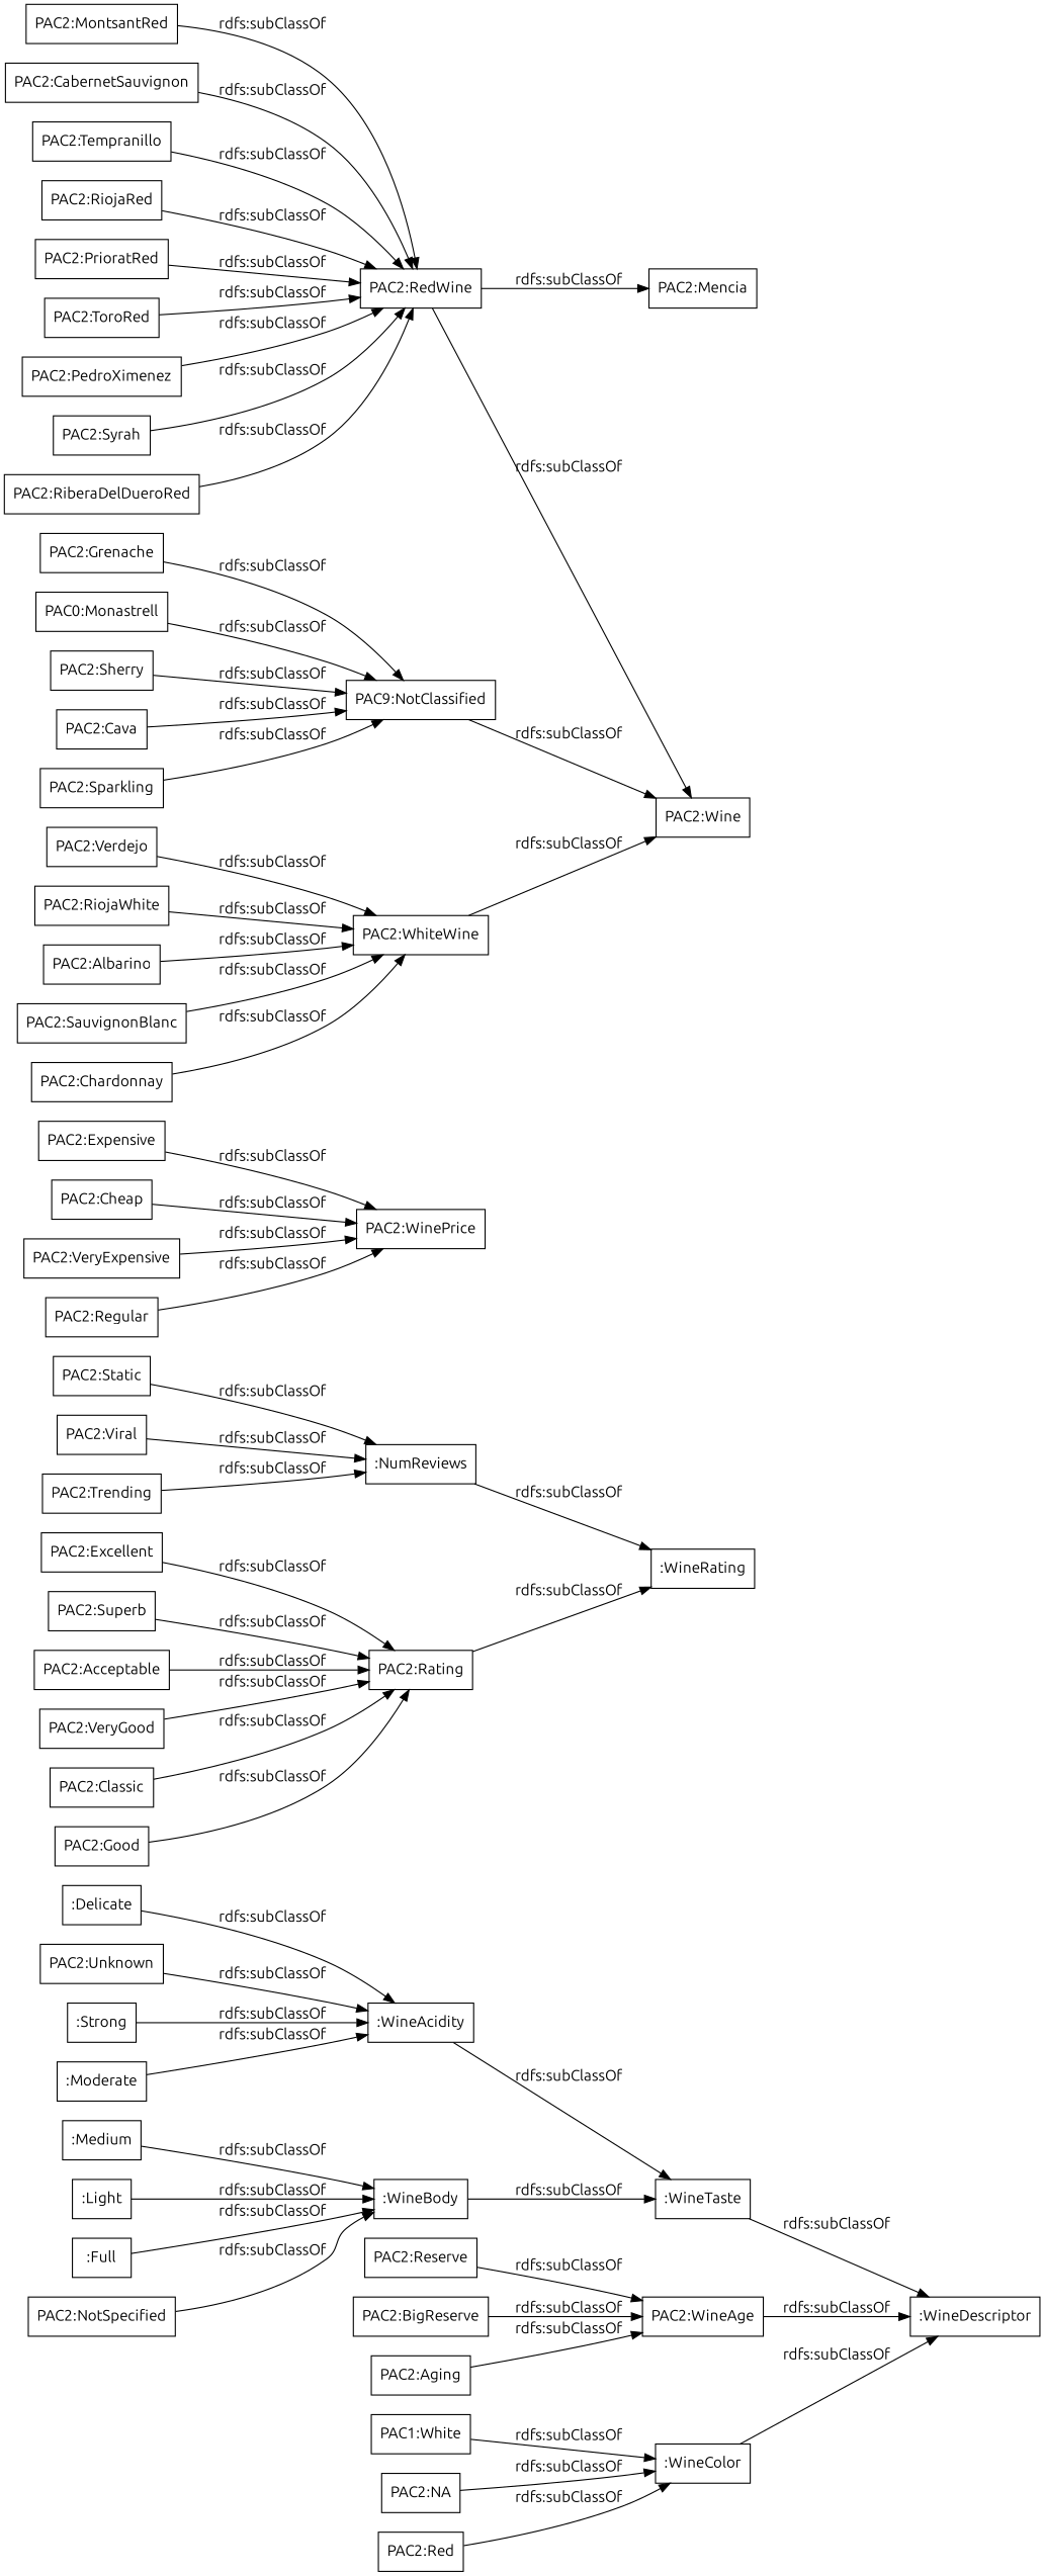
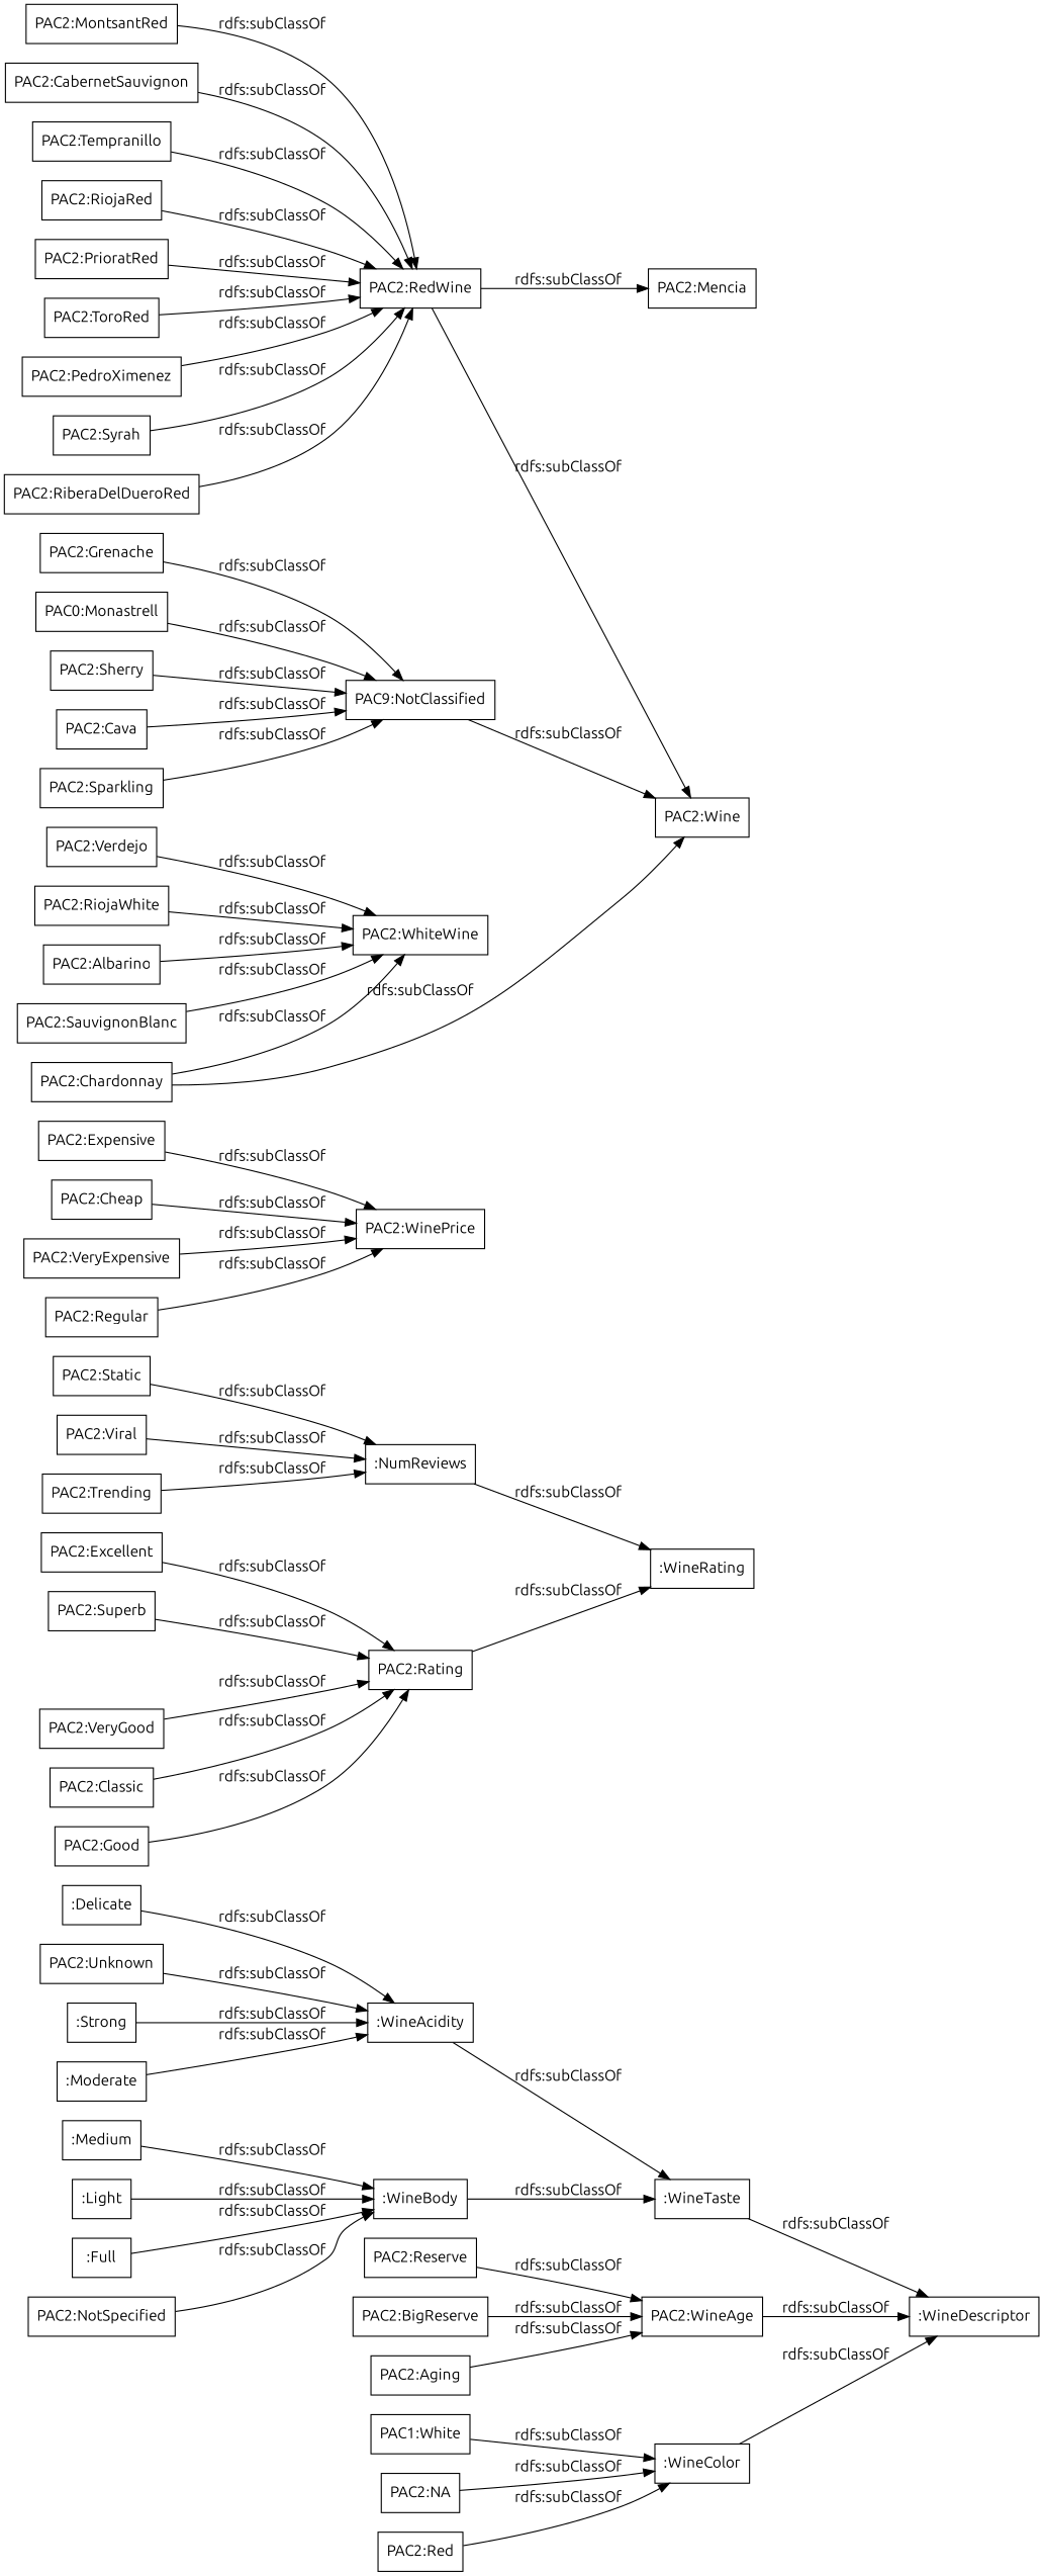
  digraph {
    fontname=Ubuntu
    rankdir=LR
    node [color=black fontname=Ubuntu shape=rectangle]
    edge [fontname=Ubuntu]
    n1 [label="PAC1:White"]
    ":WineColor"
    ":WineDescriptor"
    "PAC2:Excellent"
    "PAC2:Rating"
    ":WineRating"
    "PAC2:Static"
    ":NumReviews"
    ":Delicate"
    ":WineAcidity"
    ":WineTaste"
    "PAC2:Expensive"
    "PAC2:WinePrice"
    "PAC2:Aging"
    "PAC2:WineAge"
    "PAC2:Tempranillo"
    "PAC2:RedWine"
    "PAC2:Wine"
    "PAC2:Mencia"
    "PAC2:Classic"
    "PAC2:RiojaRed"
    "PAC2:Cheap"
    "PAC2:Verdejo"
    "PAC2:WhiteWine"
    n25 [label="PAC9:NotClassified"]
    "PAC2:Grenache"
    "PAC2:PrioratRed"
    "PAC2:RiojaWhite"
    "PAC2:Good"
    "PAC2:Chardonnay"
    ":Medium"
    ":WineBody"
    "PAC2:Reserve"
    "PAC2:VeryExpensive"
    "PAC2:ToroRed"
    "PAC2:Albarino"
    "PAC2:Viral"
    "PAC2:Regular"
    n39 [label="PAC0:Monastrell"]
    "PAC2:SauvignonBlanc"
    "PAC2:PedroXimenez"
    ":Light"
    "PAC2:Unknown"
    "PAC2:BigReserve"
    ":Strong"
    "PAC2:Superb"
    "PAC2:Syrah"
    "PAC2:RiberaDelDueroRed"
    "PAC2:Red"
    "PAC2:Trending"
    ":Moderate"
    "PAC2:Sherry"
    ":Full"
    "PAC2:Cava"
    "PAC2:NotSpecified"
    "PAC2:Sparkling"
    "PAC2:MontsantRed"
    "PAC2:CabernetSauvignon"
-   "PAC2:Acceptable"
    "PAC2:VeryGood"
    "PAC2:NA"
    n1 -> ":WineColor" [label="rdfs:subClassOf"]
    ":WineColor" -> ":WineDescriptor" [label="rdfs:subClassOf"]
    "PAC2:Excellent" -> "PAC2:Rating" [label="rdfs:subClassOf"]
    "PAC2:Rating" -> ":WineRating" [label="rdfs:subClassOf"]
    "PAC2:Static" -> ":NumReviews" [label="rdfs:subClassOf"]
    ":NumReviews" -> ":WineRating" [label="rdfs:subClassOf"]
    ":Delicate" -> ":WineAcidity" [label="rdfs:subClassOf"]
    ":WineAcidity" -> ":WineTaste" [label="rdfs:subClassOf"]
    ":WineTaste" -> ":WineDescriptor" [label="rdfs:subClassOf"]
    "PAC2:Expensive" -> "PAC2:WinePrice" [label="rdfs:subClassOf"]
    "PAC2:Aging" -> "PAC2:WineAge" [label="rdfs:subClassOf"]
    "PAC2:WineAge" -> ":WineDescriptor" [label="rdfs:subClassOf"]
    "PAC2:Tempranillo" -> "PAC2:RedWine" [label="rdfs:subClassOf"]
    "PAC2:RedWine" -> "PAC2:Wine" [label="rdfs:subClassOf"]
    "PAC2:RedWine" -> "PAC2:Mencia" [label="rdfs:subClassOf"]
    "PAC2:Classic" -> "PAC2:Rating" [label="rdfs:subClassOf"]
    "PAC2:RiojaRed" -> "PAC2:RedWine" [label="rdfs:subClassOf"]
    "PAC2:Cheap" -> "PAC2:WinePrice" [label="rdfs:subClassOf"]
    "PAC2:Verdejo" -> "PAC2:WhiteWine" [label="rdfs:subClassOf"]
-   "PAC2:WhiteWine" -> "PAC2:Wine" [label="rdfs:subClassOf"]
+   "PAC2:Chardonnay" -> "PAC2:Wine" [label="rdfs:subClassOf"]
    n25 -> "PAC2:Wine" [label="rdfs:subClassOf"]
    "PAC2:Grenache" -> n25 [label="rdfs:subClassOf"]
    "PAC2:PrioratRed" -> "PAC2:RedWine" [label="rdfs:subClassOf"]
    "PAC2:RiojaWhite" -> "PAC2:WhiteWine" [label="rdfs:subClassOf"]
    "PAC2:Good" -> "PAC2:Rating" [label="rdfs:subClassOf"]
    "PAC2:Chardonnay" -> "PAC2:WhiteWine" [label="rdfs:subClassOf"]
    ":Medium" -> ":WineBody" [label="rdfs:subClassOf"]
    ":WineBody" -> ":WineTaste" [label="rdfs:subClassOf"]
    "PAC2:Reserve" -> "PAC2:WineAge" [label="rdfs:subClassOf"]
    "PAC2:VeryExpensive" -> "PAC2:WinePrice" [label="rdfs:subClassOf"]
    "PAC2:ToroRed" -> "PAC2:RedWine" [label="rdfs:subClassOf"]
    "PAC2:Albarino" -> "PAC2:WhiteWine" [label="rdfs:subClassOf"]
    "PAC2:Viral" -> ":NumReviews" [label="rdfs:subClassOf"]
    "PAC2:Regular" -> "PAC2:WinePrice" [label="rdfs:subClassOf"]
    n39 -> n25 [label="rdfs:subClassOf"]
    "PAC2:SauvignonBlanc" -> "PAC2:WhiteWine" [label="rdfs:subClassOf"]
    "PAC2:PedroXimenez" -> "PAC2:RedWine" [label="rdfs:subClassOf"]
    ":Light" -> ":WineBody" [label="rdfs:subClassOf"]
    "PAC2:Unknown" -> ":WineAcidity" [label="rdfs:subClassOf"]
    "PAC2:BigReserve" -> "PAC2:WineAge" [label="rdfs:subClassOf"]
    ":Strong" -> ":WineAcidity" [label="rdfs:subClassOf"]
    "PAC2:Superb" -> "PAC2:Rating" [label="rdfs:subClassOf"]
    "PAC2:Syrah" -> "PAC2:RedWine" [label="rdfs:subClassOf"]
    "PAC2:RiberaDelDueroRed" -> "PAC2:RedWine" [label="rdfs:subClassOf"]
    "PAC2:Red" -> ":WineColor" [label="rdfs:subClassOf"]
    "PAC2:Trending" -> ":NumReviews" [label="rdfs:subClassOf"]
    ":Moderate" -> ":WineAcidity" [label="rdfs:subClassOf"]
    "PAC2:Sherry" -> n25 [label="rdfs:subClassOf"]
    ":Full" -> ":WineBody" [label="rdfs:subClassOf"]
    "PAC2:Cava" -> n25 [label="rdfs:subClassOf"]
    "PAC2:NotSpecified" -> ":WineBody" [label="rdfs:subClassOf"]
    "PAC2:Sparkling" -> n25 [label="rdfs:subClassOf"]
    "PAC2:MontsantRed" -> "PAC2:RedWine" [label="rdfs:subClassOf"]
    "PAC2:CabernetSauvignon" -> "PAC2:RedWine" [label="rdfs:subClassOf"]
-   "PAC2:Acceptable" -> "PAC2:Rating" [label="rdfs:subClassOf"]
    "PAC2:VeryGood" -> "PAC2:Rating" [label="rdfs:subClassOf"]
    "PAC2:NA" -> ":WineColor" [label="rdfs:subClassOf"]
  }
